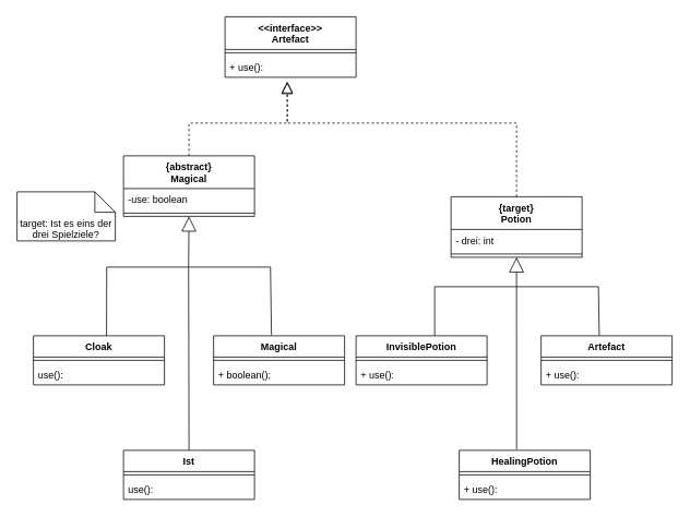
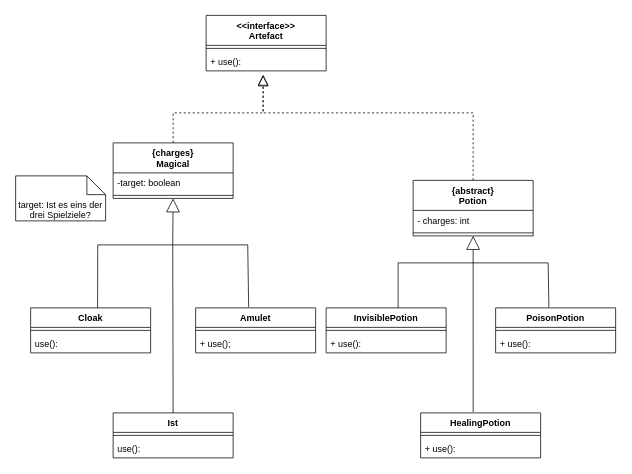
  <mxCell id="0" />
  <mxCell id="1" parent="0" />
  <mxCell id="2" value="&lt;&lt;interface&gt;&gt;&#10;Artefact" style="swimlane;fontStyle=1;align=center;verticalAlign=top;childLayout=stackLayout;horizontal=1;startSize=40;horizontalStack=0;resizeParent=1;resizeParentMax=0;resizeLast=0;collapsible=1;marginBottom=0;" parent="1" vertex="1"><mxGeometry x="274" y="20" width="160" height="74" as="geometry" /></mxCell>
  <mxCell id="3" value="" style="line;strokeWidth=1;fillColor=none;align=left;verticalAlign=middle;spacingTop=-1;spacingLeft=3;spacingRight=3;rotatable=0;labelPosition=right;points=[];portConstraint=eastwest;" parent="2" vertex="1"><mxGeometry y="40" width="160" height="8" as="geometry" /></mxCell>
  <mxCell id="4" value="+ use():" style="text;strokeColor=none;fillColor=none;align=left;verticalAlign=top;spacingLeft=4;spacingRight=4;overflow=hidden;rotatable=0;points=[[0,0.5],[1,0.5]];portConstraint=eastwest;" parent="2" vertex="1"><mxGeometry y="48" width="160" height="26" as="geometry" /></mxCell>
- <mxCell id="5" value="{target}&#10;Potion" style="swimlane;fontStyle=1;align=center;verticalAlign=top;childLayout=stackLayout;horizontal=1;startSize=40;horizontalStack=0;resizeParent=1;resizeParentMax=0;resizeLast=0;collapsible=1;marginBottom=0;" parent="1" vertex="1"><mxGeometry x="550" y="240" width="160" height="74" as="geometry" /></mxCell>
- <mxCell id="6" value="- drei: int" style="text;strokeColor=none;fillColor=none;align=left;verticalAlign=top;spacingLeft=4;spacingRight=4;overflow=hidden;rotatable=0;points=[[0,0.5],[1,0.5]];portConstraint=eastwest;" parent="5" vertex="1"><mxGeometry y="40" width="160" height="26" as="geometry" /></mxCell>
+ <mxCell id="5" value="{abstract}&#10;Potion" style="swimlane;fontStyle=1;align=center;verticalAlign=top;childLayout=stackLayout;horizontal=1;startSize=40;horizontalStack=0;resizeParent=1;resizeParentMax=0;resizeLast=0;collapsible=1;marginBottom=0;" parent="1" vertex="1"><mxGeometry x="550" y="240" width="160" height="74" as="geometry" /></mxCell>
+ <mxCell id="6" value="- charges: int" style="text;strokeColor=none;fillColor=none;align=left;verticalAlign=top;spacingLeft=4;spacingRight=4;overflow=hidden;rotatable=0;points=[[0,0.5],[1,0.5]];portConstraint=eastwest;" parent="5" vertex="1"><mxGeometry y="40" width="160" height="26" as="geometry" /></mxCell>
  <mxCell id="7" value="" style="line;strokeWidth=1;fillColor=none;align=left;verticalAlign=middle;spacingTop=-1;spacingLeft=3;spacingRight=3;rotatable=0;labelPosition=right;points=[];portConstraint=eastwest;" parent="5" vertex="1"><mxGeometry y="66" width="160" height="8" as="geometry" /></mxCell>
  <mxCell id="8" value="" style="endArrow=block;dashed=1;endFill=0;endSize=12;html=1;rounded=0;entryX=0.475;entryY=1.192;entryDx=0;entryDy=0;entryPerimeter=0;exitX=0.5;exitY=0;exitDx=0;exitDy=0;" parent="1" source="5" target="4" edge="1"><mxGeometry width="160" relative="1" as="geometry"><mxPoint x="350" y="380" as="sourcePoint" /><mxPoint x="510" y="380" as="targetPoint" /><Array as="points"><mxPoint x="630" y="150" /><mxPoint x="350" y="150" /></Array></mxGeometry></mxCell>
  <mxCell id="9" value="" style="endArrow=block;dashed=1;endFill=0;endSize=12;html=1;rounded=0;exitX=0.5;exitY=0;exitDx=0;exitDy=0;" parent="1" source="28" edge="1"><mxGeometry width="160" relative="1" as="geometry"><mxPoint x="230" y="240" as="sourcePoint" /><mxPoint x="350" y="100" as="targetPoint" /><Array as="points"><mxPoint x="230" y="150" /><mxPoint x="350" y="150" /></Array></mxGeometry></mxCell>
  <mxCell id="10" value="Cloak" style="swimlane;fontStyle=1;align=center;verticalAlign=top;childLayout=stackLayout;horizontal=1;startSize=26;horizontalStack=0;resizeParent=1;resizeParentMax=0;resizeLast=0;collapsible=1;marginBottom=0;" parent="1" vertex="1"><mxGeometry x="40" y="410" width="160" height="60" as="geometry" /></mxCell>
  <mxCell id="11" value="" style="line;strokeWidth=1;fillColor=none;align=left;verticalAlign=middle;spacingTop=-1;spacingLeft=3;spacingRight=3;rotatable=0;labelPosition=right;points=[];portConstraint=eastwest;" parent="10" vertex="1"><mxGeometry y="26" width="160" height="8" as="geometry" /></mxCell>
  <mxCell id="12" value="use():" style="text;strokeColor=none;fillColor=none;align=left;verticalAlign=top;spacingLeft=4;spacingRight=4;overflow=hidden;rotatable=0;points=[[0,0.5],[1,0.5]];portConstraint=eastwest;" parent="10" vertex="1"><mxGeometry y="34" width="160" height="26" as="geometry" /></mxCell>
- <mxCell id="13" value="Magical" style="swimlane;fontStyle=1;align=center;verticalAlign=top;childLayout=stackLayout;horizontal=1;startSize=26;horizontalStack=0;resizeParent=1;resizeParentMax=0;resizeLast=0;collapsible=1;marginBottom=0;" parent="1" vertex="1"><mxGeometry x="260" y="410" width="160" height="60" as="geometry" /></mxCell>
+ <mxCell id="13" value="Amulet" style="swimlane;fontStyle=1;align=center;verticalAlign=top;childLayout=stackLayout;horizontal=1;startSize=26;horizontalStack=0;resizeParent=1;resizeParentMax=0;resizeLast=0;collapsible=1;marginBottom=0;" parent="1" vertex="1"><mxGeometry x="260" y="410" width="160" height="60" as="geometry" /></mxCell>
  <mxCell id="14" value="" style="line;strokeWidth=1;fillColor=none;align=left;verticalAlign=middle;spacingTop=-1;spacingLeft=3;spacingRight=3;rotatable=0;labelPosition=right;points=[];portConstraint=eastwest;" parent="13" vertex="1"><mxGeometry y="26" width="160" height="8" as="geometry" /></mxCell>
- <mxCell id="15" value="+ boolean();" style="text;strokeColor=none;fillColor=none;align=left;verticalAlign=top;spacingLeft=4;spacingRight=4;overflow=hidden;rotatable=0;points=[[0,0.5],[1,0.5]];portConstraint=eastwest;" parent="13" vertex="1"><mxGeometry y="34" width="160" height="26" as="geometry" /></mxCell>
+ <mxCell id="15" value="+ use();" style="text;strokeColor=none;fillColor=none;align=left;verticalAlign=top;spacingLeft=4;spacingRight=4;overflow=hidden;rotatable=0;points=[[0,0.5],[1,0.5]];portConstraint=eastwest;" parent="13" vertex="1"><mxGeometry y="34" width="160" height="26" as="geometry" /></mxCell>
  <mxCell id="16" value="Ist" style="swimlane;fontStyle=1;align=center;verticalAlign=top;childLayout=stackLayout;horizontal=1;startSize=26;horizontalStack=0;resizeParent=1;resizeParentMax=0;resizeLast=0;collapsible=1;marginBottom=0;" parent="1" vertex="1"><mxGeometry x="150" y="550" width="160" height="60" as="geometry" /></mxCell>
  <mxCell id="17" value="" style="line;strokeWidth=1;fillColor=none;align=left;verticalAlign=middle;spacingTop=-1;spacingLeft=3;spacingRight=3;rotatable=0;labelPosition=right;points=[];portConstraint=eastwest;" parent="16" vertex="1"><mxGeometry y="26" width="160" height="8" as="geometry" /></mxCell>
  <mxCell id="18" value="use():" style="text;strokeColor=none;fillColor=none;align=left;verticalAlign=top;spacingLeft=4;spacingRight=4;overflow=hidden;rotatable=0;points=[[0,0.5],[1,0.5]];portConstraint=eastwest;" parent="16" vertex="1"><mxGeometry y="34" width="160" height="26" as="geometry" /></mxCell>
  <mxCell id="19" value="HealingPotion" style="swimlane;fontStyle=1;align=center;verticalAlign=top;childLayout=stackLayout;horizontal=1;startSize=26;horizontalStack=0;resizeParent=1;resizeParentMax=0;resizeLast=0;collapsible=1;marginBottom=0;" parent="1" vertex="1"><mxGeometry x="560" y="550" width="160" height="60" as="geometry" /></mxCell>
  <mxCell id="20" value="" style="line;strokeWidth=1;fillColor=none;align=left;verticalAlign=middle;spacingTop=-1;spacingLeft=3;spacingRight=3;rotatable=0;labelPosition=right;points=[];portConstraint=eastwest;" parent="19" vertex="1"><mxGeometry y="26" width="160" height="8" as="geometry" /></mxCell>
  <mxCell id="21" value="+ use():" style="text;strokeColor=none;fillColor=none;align=left;verticalAlign=top;spacingLeft=4;spacingRight=4;overflow=hidden;rotatable=0;points=[[0,0.5],[1,0.5]];portConstraint=eastwest;" parent="19" vertex="1"><mxGeometry y="34" width="160" height="26" as="geometry" /></mxCell>
- <mxCell id="22" value="Artefact" style="swimlane;fontStyle=1;align=center;verticalAlign=top;childLayout=stackLayout;horizontal=1;startSize=26;horizontalStack=0;resizeParent=1;resizeParentMax=0;resizeLast=0;collapsible=1;marginBottom=0;" parent="1" vertex="1"><mxGeometry x="660" y="410" width="160" height="60" as="geometry" /></mxCell>
+ <mxCell id="22" value="PoisonPotion" style="swimlane;fontStyle=1;align=center;verticalAlign=top;childLayout=stackLayout;horizontal=1;startSize=26;horizontalStack=0;resizeParent=1;resizeParentMax=0;resizeLast=0;collapsible=1;marginBottom=0;" parent="1" vertex="1"><mxGeometry x="660" y="410" width="160" height="60" as="geometry" /></mxCell>
  <mxCell id="23" value="" style="line;strokeWidth=1;fillColor=none;align=left;verticalAlign=middle;spacingTop=-1;spacingLeft=3;spacingRight=3;rotatable=0;labelPosition=right;points=[];portConstraint=eastwest;" parent="22" vertex="1"><mxGeometry y="26" width="160" height="8" as="geometry" /></mxCell>
  <mxCell id="24" value="+ use():" style="text;strokeColor=none;fillColor=none;align=left;verticalAlign=top;spacingLeft=4;spacingRight=4;overflow=hidden;rotatable=0;points=[[0,0.5],[1,0.5]];portConstraint=eastwest;" parent="22" vertex="1"><mxGeometry y="34" width="160" height="26" as="geometry" /></mxCell>
  <mxCell id="25" value="InvisiblePotion" style="swimlane;fontStyle=1;align=center;verticalAlign=top;childLayout=stackLayout;horizontal=1;startSize=26;horizontalStack=0;resizeParent=1;resizeParentMax=0;resizeLast=0;collapsible=1;marginBottom=0;" parent="1" vertex="1"><mxGeometry x="434" y="410" width="160" height="60" as="geometry" /></mxCell>
  <mxCell id="26" value="" style="line;strokeWidth=1;fillColor=none;align=left;verticalAlign=middle;spacingTop=-1;spacingLeft=3;spacingRight=3;rotatable=0;labelPosition=right;points=[];portConstraint=eastwest;" parent="25" vertex="1"><mxGeometry y="26" width="160" height="8" as="geometry" /></mxCell>
  <mxCell id="27" value="+ use():" style="text;strokeColor=none;fillColor=none;align=left;verticalAlign=top;spacingLeft=4;spacingRight=4;overflow=hidden;rotatable=0;points=[[0,0.5],[1,0.5]];portConstraint=eastwest;" parent="25" vertex="1"><mxGeometry y="34" width="160" height="26" as="geometry" /></mxCell>
- <mxCell id="28" value="{abstract}&#10;Magical" style="swimlane;fontStyle=1;align=center;verticalAlign=top;childLayout=stackLayout;horizontal=1;startSize=40;horizontalStack=0;resizeParent=1;resizeParentMax=0;resizeLast=0;collapsible=1;marginBottom=0;" parent="1" vertex="1"><mxGeometry x="150" y="190" width="160" height="74" as="geometry" /></mxCell>
- <mxCell id="29" value="-use: boolean" style="text;strokeColor=none;fillColor=none;align=left;verticalAlign=top;spacingLeft=4;spacingRight=4;overflow=hidden;rotatable=0;points=[[0,0.5],[1,0.5]];portConstraint=eastwest;" parent="28" vertex="1"><mxGeometry y="40" width="160" height="26" as="geometry" /></mxCell>
+ <mxCell id="28" value="{charges}&#10;Magical" style="swimlane;fontStyle=1;align=center;verticalAlign=top;childLayout=stackLayout;horizontal=1;startSize=40;horizontalStack=0;resizeParent=1;resizeParentMax=0;resizeLast=0;collapsible=1;marginBottom=0;" parent="1" vertex="1"><mxGeometry x="150" y="190" width="160" height="74" as="geometry" /></mxCell>
+ <mxCell id="29" value="-target: boolean" style="text;strokeColor=none;fillColor=none;align=left;verticalAlign=top;spacingLeft=4;spacingRight=4;overflow=hidden;rotatable=0;points=[[0,0.5],[1,0.5]];portConstraint=eastwest;" parent="28" vertex="1"><mxGeometry y="40" width="160" height="26" as="geometry" /></mxCell>
  <mxCell id="30" value="" style="line;strokeWidth=1;fillColor=none;align=left;verticalAlign=middle;spacingTop=-1;spacingLeft=3;spacingRight=3;rotatable=0;labelPosition=right;points=[];portConstraint=eastwest;" parent="28" vertex="1"><mxGeometry y="66" width="160" height="8" as="geometry" /></mxCell>
  <mxCell id="31" value="" style="endArrow=block;endSize=16;endFill=0;html=1;rounded=0;entryX=0.5;entryY=1;entryDx=0;entryDy=0;" parent="1" target="5" edge="1"><mxGeometry x="-0.25" width="160" relative="1" as="geometry"><mxPoint x="630" y="350" as="sourcePoint" /><mxPoint x="710" y="340" as="targetPoint" /><mxPoint as="offset" /></mxGeometry></mxCell>
  <mxCell id="32" value="" style="endArrow=none;html=1;rounded=0;exitX=0.6;exitY=0;exitDx=0;exitDy=0;exitPerimeter=0;" parent="1" source="25" edge="1"><mxGeometry width="50" height="50" relative="1" as="geometry"><mxPoint x="560" y="380" as="sourcePoint" /><mxPoint x="630" y="350" as="targetPoint" /><Array as="points"><mxPoint x="530" y="350" /></Array></mxGeometry></mxCell>
  <mxCell id="33" value="" style="endArrow=none;html=1;rounded=0;exitX=0.444;exitY=-0.009;exitDx=0;exitDy=0;exitPerimeter=0;" parent="1" source="22" edge="1"><mxGeometry width="50" height="50" relative="1" as="geometry"><mxPoint x="540" y="420" as="sourcePoint" /><mxPoint x="630" y="350" as="targetPoint" /><Array as="points"><mxPoint x="730" y="350" /></Array></mxGeometry></mxCell>
  <mxCell id="34" value="" style="endArrow=none;html=1;rounded=0;exitX=0.438;exitY=-0.02;exitDx=0;exitDy=0;exitPerimeter=0;" parent="1" source="19" edge="1"><mxGeometry width="50" height="50" relative="1" as="geometry"><mxPoint x="630" y="440" as="sourcePoint" /><mxPoint x="630" y="350" as="targetPoint" /></mxGeometry></mxCell>
  <mxCell id="35" value="" style="endArrow=block;endSize=16;endFill=0;html=1;rounded=0;entryX=0.5;entryY=1;entryDx=0;entryDy=0;" parent="1" target="28" edge="1"><mxGeometry x="-0.25" width="160" relative="1" as="geometry"><mxPoint x="229.48" y="326" as="sourcePoint" /><mxPoint x="229.48" y="290" as="targetPoint" /><mxPoint as="offset" /></mxGeometry></mxCell>
  <mxCell id="36" value="" style="endArrow=none;html=1;rounded=0;exitX=0.558;exitY=0.002;exitDx=0;exitDy=0;exitPerimeter=0;" parent="1" source="10" edge="1"><mxGeometry width="50" height="50" relative="1" as="geometry"><mxPoint x="129.48" y="386" as="sourcePoint" /><mxPoint x="229.48" y="326" as="targetPoint" /><Array as="points"><mxPoint x="129.48" y="326" /></Array></mxGeometry></mxCell>
  <mxCell id="37" value="" style="endArrow=none;html=1;rounded=0;exitX=0.442;exitY=-0.014;exitDx=0;exitDy=0;exitPerimeter=0;" parent="1" source="13" edge="1"><mxGeometry width="50" height="50" relative="1" as="geometry"><mxPoint x="330.52" y="385.46" as="sourcePoint" /><mxPoint x="229.48" y="326" as="targetPoint" /><Array as="points"><mxPoint x="329.48" y="326" /></Array></mxGeometry></mxCell>
  <mxCell id="38" value="" style="endArrow=none;html=1;rounded=0;exitX=0.5;exitY=0;exitDx=0;exitDy=0;" parent="1" source="16" edge="1"><mxGeometry width="50" height="50" relative="1" as="geometry"><mxPoint x="229.56" y="524.8" as="sourcePoint" /><mxPoint x="229.48" y="326" as="targetPoint" /></mxGeometry></mxCell>
  <mxCell id="39" value="target: Ist es eins der drei Spielziele?" style="shape=note2;boundedLbl=1;whiteSpace=wrap;html=1;size=25;verticalAlign=top;align=center;" vertex="1" parent="1"><mxGeometry x="20" y="234" width="120" height="60" as="geometry" /></mxCell>
